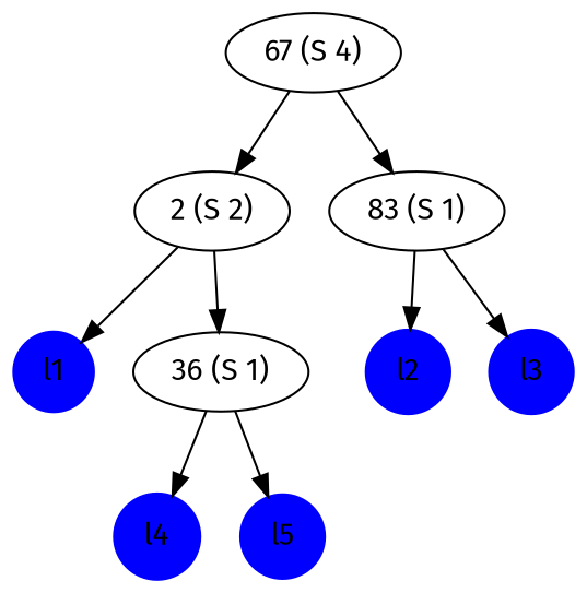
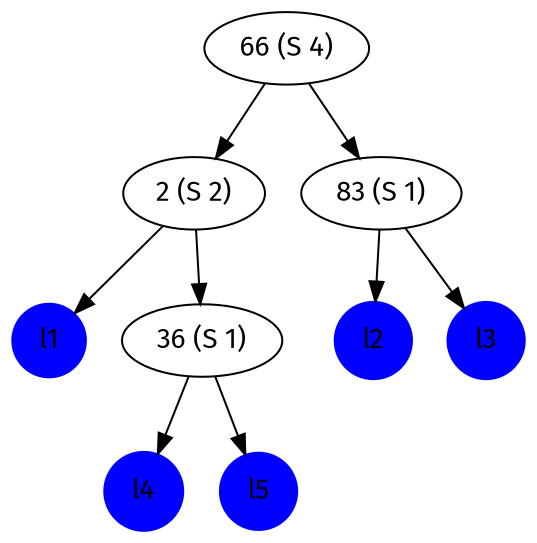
  digraph {
    fontname="Fira Sans"
    ordering=out
    node [color=blue fillcolor=blue fontname="Fira Sans" shape=circle style=filled]
    edge [fontname="Fira Sans"]
    l1 [width=.3]
    l2 [width=.3]
    l3 [width=.3]
    l4 [width=.3]
    l5 [width=.3]
-   n6 [label="67 (S 4)" color="" fillcolor="" shape="" style=""]
+   n6 [label="66 (S 4)" color="" fillcolor="" shape="" style=""]
    n7 [label="2 (S 2)" color="" fillcolor="" shape="" style=""]
    n8 [label="83 (S 1)" color="" fillcolor="" shape="" style=""]
    n9 [label="36 (S 1)" color="" fillcolor="" shape="" style=""]
    subgraph sub_1 {
      l1
      l2
      l3
      l4
      l5
    }
    subgraph sub_2 {
      n6
    }
    subgraph sub_3 {
      n7
    }
    subgraph sub_4 {
      n8
    }
    subgraph sub_5 {
      n9
    }
    n6 -> n7
    n6 -> n8
    n7 -> l1
    n7 -> n9
    n8 -> l2
    n8 -> l3
    n9 -> l4
    n9 -> l5
  }
